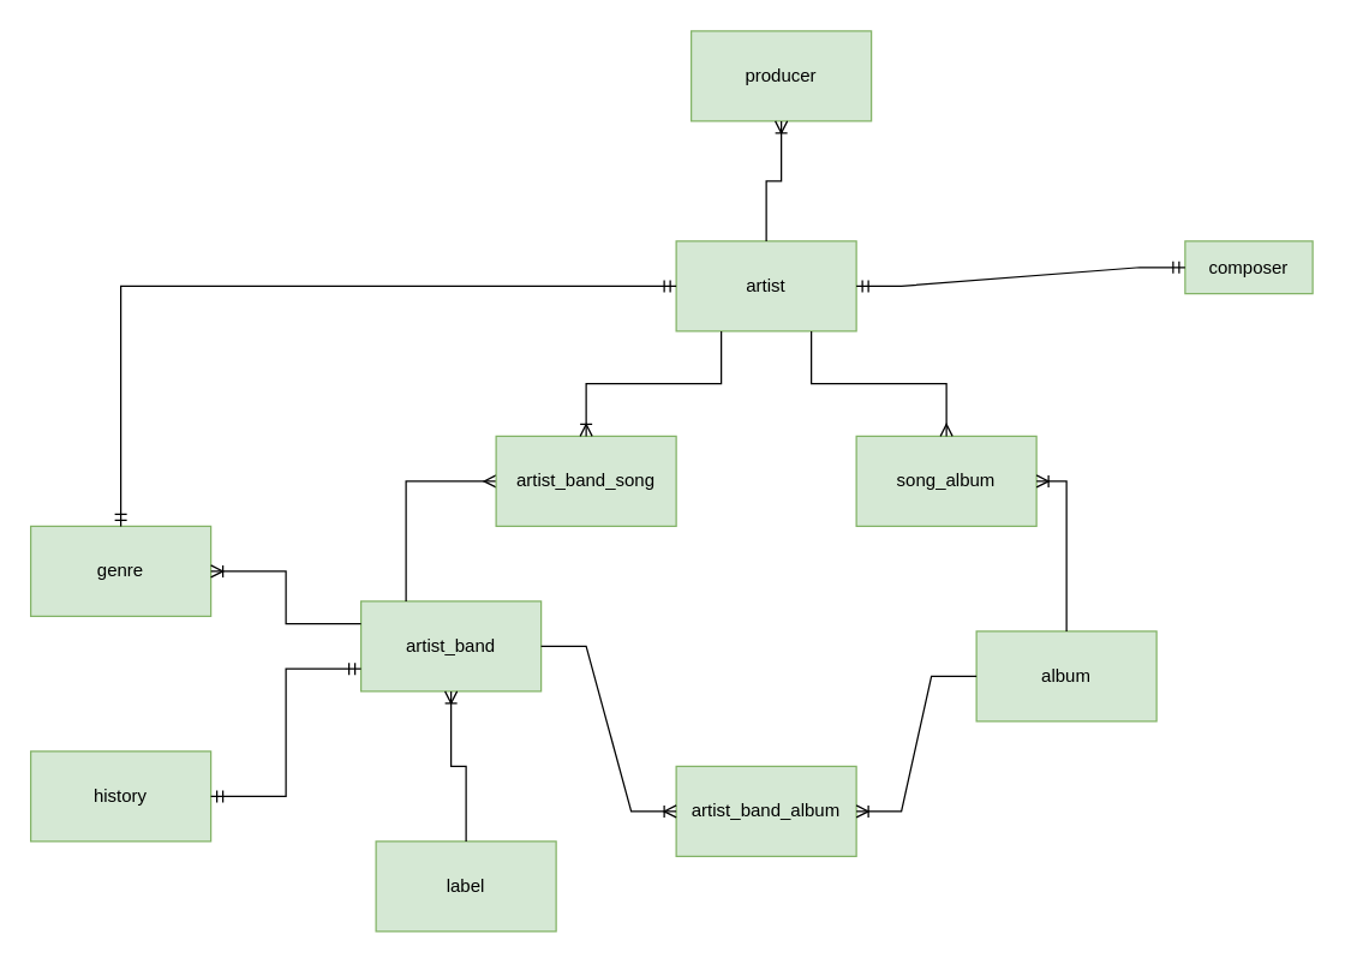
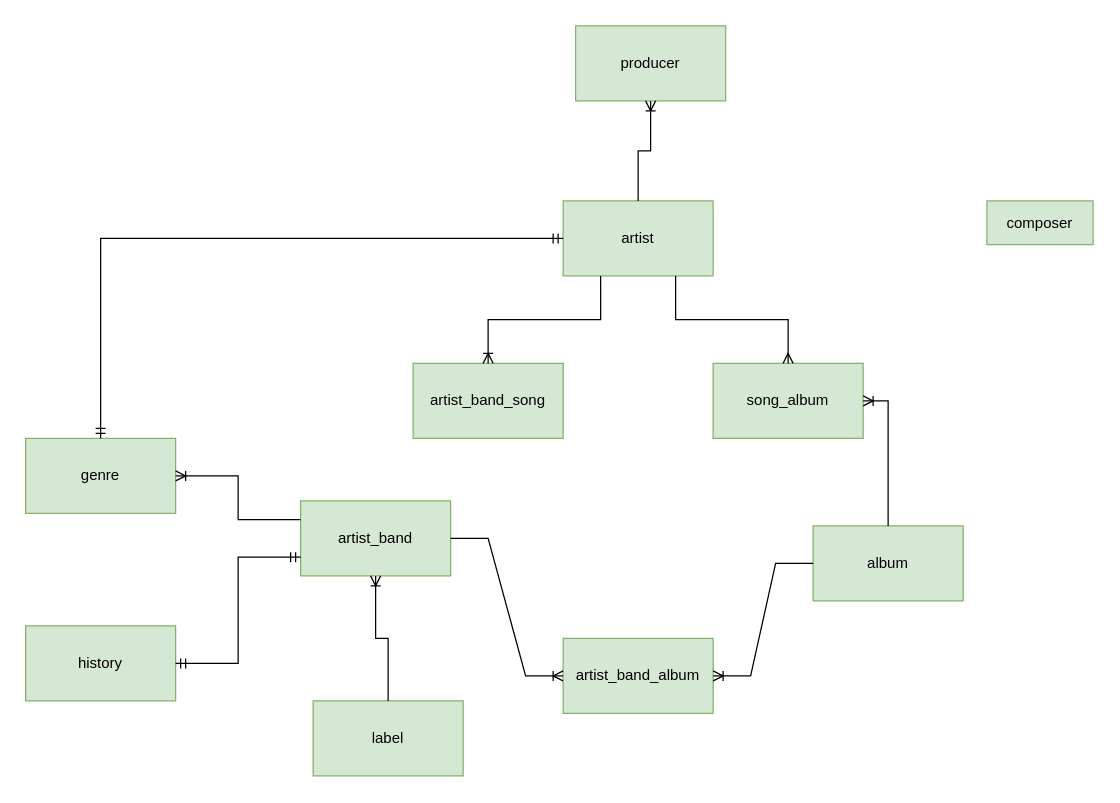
  <mxCell id="0" />
  <mxCell id="1" parent="0" />
  <mxCell id="2" value="artist_band" style="rounded=0;whiteSpace=wrap;html=1;fillColor=#d5e8d4;strokeColor=#82b366;" vertex="1" parent="1"><mxGeometry x="240" y="400" width="120" height="60" as="geometry" /></mxCell>
  <mxCell id="3" value="artist_band_album" style="rounded=0;whiteSpace=wrap;html=1;fillColor=#d5e8d4;strokeColor=#82b366;" vertex="1" parent="1"><mxGeometry x="450" y="510" width="120" height="60" as="geometry" /></mxCell>
  <mxCell id="4" value="producer" style="rounded=0;whiteSpace=wrap;html=1;fillColor=#d5e8d4;strokeColor=#82b366;" vertex="1" parent="1"><mxGeometry x="460" y="20" width="120" height="60" as="geometry" /></mxCell>
  <mxCell id="5" value="artist" style="rounded=0;whiteSpace=wrap;html=1;fillColor=#d5e8d4;strokeColor=#82b366;" vertex="1" parent="1"><mxGeometry x="450" y="160" width="120" height="60" as="geometry" /></mxCell>
  <mxCell id="6" value="genre" style="rounded=0;whiteSpace=wrap;html=1;fillColor=#d5e8d4;strokeColor=#82b366;" vertex="1" parent="1"><mxGeometry x="20" y="350" width="120" height="60" as="geometry" /></mxCell>
  <mxCell id="7" value="label" style="rounded=0;whiteSpace=wrap;html=1;fillColor=#d5e8d4;strokeColor=#82b366;" vertex="1" parent="1"><mxGeometry x="250" y="560" width="120" height="60" as="geometry" /></mxCell>
  <mxCell id="8" value="composer" style="rounded=0;whiteSpace=wrap;html=1;fillColor=#d5e8d4;strokeColor=#82b366;" vertex="1" parent="1"><mxGeometry x="789" y="160" width="85" height="35" as="geometry" /></mxCell>
  <mxCell id="9" value="history" style="rounded=0;whiteSpace=wrap;html=1;fillColor=#d5e8d4;strokeColor=#82b366;" vertex="1" parent="1"><mxGeometry x="20" y="500" width="120" height="60" as="geometry" /></mxCell>
  <mxCell id="10" value="" style="edgeStyle=entityRelationEdgeStyle;fontSize=12;html=1;endArrow=ERoneToMany;rounded=0;exitX=1;exitY=0.5;exitDx=0;exitDy=0;entryX=0;entryY=0.5;entryDx=0;entryDy=0;" edge="1" parent="1" source="2" target="3"><mxGeometry width="100" height="100" relative="1" as="geometry"><mxPoint x="400" y="680" as="sourcePoint" /><mxPoint x="500" y="580" as="targetPoint" /></mxGeometry></mxCell>
  <mxCell id="11" value="album" style="rounded=0;whiteSpace=wrap;html=1;fillColor=#d5e8d4;strokeColor=#82b366;" vertex="1" parent="1"><mxGeometry x="650" y="420" width="120" height="60" as="geometry" /></mxCell>
  <mxCell id="12" value="" style="edgeStyle=entityRelationEdgeStyle;fontSize=12;html=1;endArrow=ERoneToMany;rounded=0;exitX=0;exitY=0.5;exitDx=0;exitDy=0;entryX=1;entryY=0.5;entryDx=0;entryDy=0;" edge="1" parent="1" source="11" target="3"><mxGeometry width="100" height="100" relative="1" as="geometry"><mxPoint x="400" y="680" as="sourcePoint" /><mxPoint x="500" y="580" as="targetPoint" /></mxGeometry></mxCell>
- <mxCell id="13" value="" style="edgeStyle=orthogonalEdgeStyle;fontSize=12;html=1;endArrow=ERmany;rounded=0;exitX=0.25;exitY=0;exitDx=0;exitDy=0;entryX=0;entryY=0.5;entryDx=0;entryDy=0;" edge="1" parent="1" source="2" target="14"><mxGeometry width="100" height="100" relative="1" as="geometry"><mxPoint x="400" y="520" as="sourcePoint" /><mxPoint x="500" y="420" as="targetPoint" /></mxGeometry></mxCell>
  <mxCell id="14" value="artist_band_song" style="rounded=0;whiteSpace=wrap;html=1;fillColor=#d5e8d4;strokeColor=#82b366;" vertex="1" parent="1"><mxGeometry x="330" y="290" width="120" height="60" as="geometry" /></mxCell>
  <mxCell id="15" value="song_album" style="rounded=0;whiteSpace=wrap;html=1;fillColor=#d5e8d4;strokeColor=#82b366;" vertex="1" parent="1"><mxGeometry x="570" y="290" width="120" height="60" as="geometry" /></mxCell>
  <mxCell id="16" value="" style="edgeStyle=orthogonalEdgeStyle;fontSize=12;html=1;endArrow=ERoneToMany;rounded=0;exitX=0.25;exitY=1;exitDx=0;exitDy=0;entryX=0.5;entryY=0;entryDx=0;entryDy=0;" edge="1" parent="1" source="5" target="14"><mxGeometry width="100" height="100" relative="1" as="geometry"><mxPoint x="400" y="430" as="sourcePoint" /><mxPoint x="500" y="330" as="targetPoint" /></mxGeometry></mxCell>
  <mxCell id="17" value="" style="edgeStyle=orthogonalEdgeStyle;fontSize=12;html=1;endArrow=ERmany;rounded=0;entryX=0.5;entryY=0;entryDx=0;entryDy=0;exitX=0.75;exitY=1;exitDx=0;exitDy=0;" edge="1" parent="1" source="5" target="15"><mxGeometry width="100" height="100" relative="1" as="geometry"><mxPoint x="400" y="430" as="sourcePoint" /><mxPoint x="500" y="330" as="targetPoint" /></mxGeometry></mxCell>
  <mxCell id="18" value="" style="edgeStyle=orthogonalEdgeStyle;fontSize=12;html=1;endArrow=ERoneToMany;rounded=0;entryX=1;entryY=0.5;entryDx=0;entryDy=0;exitX=0.5;exitY=0;exitDx=0;exitDy=0;" edge="1" parent="1" source="11" target="15"><mxGeometry width="100" height="100" relative="1" as="geometry"><mxPoint x="400" y="430" as="sourcePoint" /><mxPoint x="500" y="330" as="targetPoint" /></mxGeometry></mxCell>
  <mxCell id="19" value="" style="edgeStyle=orthogonalEdgeStyle;fontSize=12;html=1;endArrow=ERoneToMany;rounded=0;exitX=0;exitY=0.25;exitDx=0;exitDy=0;entryX=1;entryY=0.5;entryDx=0;entryDy=0;" edge="1" parent="1" source="2" target="6"><mxGeometry width="100" height="100" relative="1" as="geometry"><mxPoint x="400" y="520" as="sourcePoint" /><mxPoint x="500" y="420" as="targetPoint" /></mxGeometry></mxCell>
  <mxCell id="20" value="" style="edgeStyle=orthogonalEdgeStyle;fontSize=12;html=1;endArrow=ERoneToMany;rounded=0;exitX=0.5;exitY=0;exitDx=0;exitDy=0;entryX=0.5;entryY=1;entryDx=0;entryDy=0;" edge="1" parent="1" source="5" target="4"><mxGeometry width="100" height="100" relative="1" as="geometry"><mxPoint x="400" y="270" as="sourcePoint" /><mxPoint x="500" y="170" as="targetPoint" /></mxGeometry></mxCell>
  <mxCell id="21" value="" style="edgeStyle=orthogonalEdgeStyle;fontSize=12;html=1;endArrow=ERmandOne;startArrow=ERmandOne;rounded=0;entryX=0;entryY=0.75;entryDx=0;entryDy=0;" edge="1" parent="1" source="9" target="2"><mxGeometry width="100" height="100" relative="1" as="geometry"><mxPoint x="400" y="430" as="sourcePoint" /><mxPoint x="500" y="330" as="targetPoint" /></mxGeometry></mxCell>
- <mxCell id="22" value="" style="edgeStyle=entityRelationEdgeStyle;fontSize=12;html=1;endArrow=ERmandOne;startArrow=ERmandOne;rounded=0;entryX=0;entryY=0.5;entryDx=0;entryDy=0;exitX=1;exitY=0.5;exitDx=0;exitDy=0;" edge="1" parent="1" source="5" target="8"><mxGeometry width="100" height="100" relative="1" as="geometry"><mxPoint x="400" y="350" as="sourcePoint" /><mxPoint x="500" y="250" as="targetPoint" /></mxGeometry></mxCell>
  <mxCell id="23" value="" style="edgeStyle=orthogonalEdgeStyle;fontSize=12;html=1;endArrow=ERmandOne;startArrow=ERmandOne;rounded=0;exitX=0.5;exitY=0;exitDx=0;exitDy=0;entryX=0;entryY=0.5;entryDx=0;entryDy=0;" edge="1" parent="1" source="6" target="5"><mxGeometry width="100" height="100" relative="1" as="geometry"><mxPoint x="400" y="350" as="sourcePoint" /><mxPoint x="500" y="250" as="targetPoint" /></mxGeometry></mxCell>
  <mxCell id="24" value="" style="edgeStyle=orthogonalEdgeStyle;fontSize=12;html=1;endArrow=ERoneToMany;rounded=0;exitX=0.5;exitY=0;exitDx=0;exitDy=0;entryX=0.5;entryY=1;entryDx=0;entryDy=0;" edge="1" parent="1" source="7" target="2"><mxGeometry width="100" height="100" relative="1" as="geometry"><mxPoint x="150" y="550" as="sourcePoint" /><mxPoint x="250" y="450" as="targetPoint" /></mxGeometry></mxCell>
